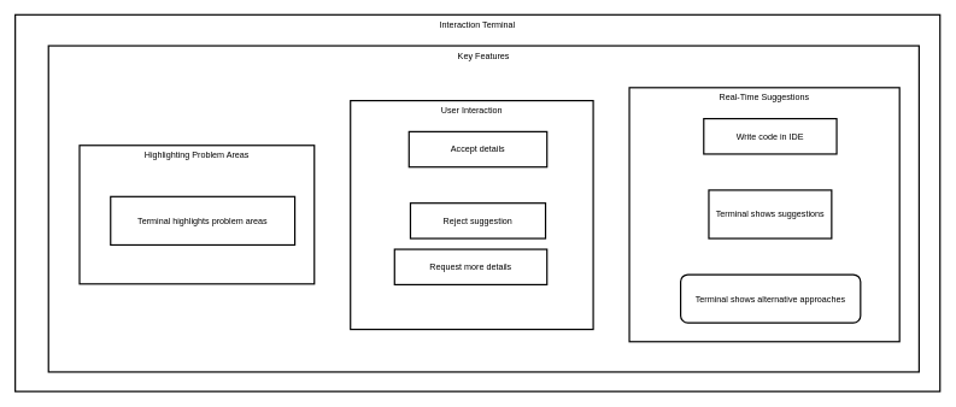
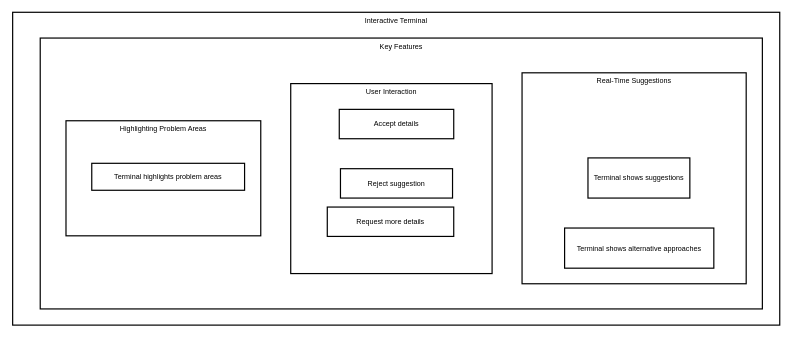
  <mxCell id="0" />
  <mxCell id="1" parent="0" />
- <mxCell id="2" value="Interaction Terminal" style="whiteSpace=wrap;strokeWidth=2;verticalAlign=top;" vertex="1" parent="1"><mxGeometry x="20" y="20" width="1280" height="522" as="geometry" /></mxCell>
+ <mxCell id="2" value="Interactive Terminal" style="whiteSpace=wrap;strokeWidth=2;verticalAlign=top;" vertex="1" parent="1"><mxGeometry x="20" y="20" width="1280" height="522" as="geometry" /></mxCell>
  <mxCell id="3" value="Key Features" style="whiteSpace=wrap;strokeWidth=2;verticalAlign=top;" vertex="1" parent="2"><mxGeometry x="46" y="43" width="1205" height="452" as="geometry" /></mxCell>
  <mxCell id="4" value="Highlighting Problem Areas" style="whiteSpace=wrap;strokeWidth=2;verticalAlign=top;" vertex="1" parent="3"><mxGeometry x="43" y="138" width="325" height="192" as="geometry" /></mxCell>
- <mxCell id="5" value="Terminal highlights problem areas" style="whiteSpace=wrap;strokeWidth=2;" vertex="1" parent="4"><mxGeometry x="43" y="71" width="255" height="67" as="geometry" /></mxCell>
+ <mxCell id="5" value="Terminal highlights problem areas" style="whiteSpace=wrap;strokeWidth=2;" vertex="1" parent="4"><mxGeometry x="43" y="71" width="255" height="45" as="geometry" /></mxCell>
  <mxCell id="6" value="User Interaction" style="whiteSpace=wrap;strokeWidth=2;verticalAlign=top;" vertex="1" parent="3"><mxGeometry x="418" y="76" width="336" height="317" as="geometry" /></mxCell>
  <mxCell id="7" value="Accept details" style="whiteSpace=wrap;strokeWidth=2;" vertex="1" parent="6"><mxGeometry x="81" y="43" width="191" height="49" as="geometry" /></mxCell>
  <mxCell id="8" value="Reject suggestion" style="whiteSpace=wrap;strokeWidth=2;" vertex="1" parent="6"><mxGeometry x="83" y="142" width="187" height="49" as="geometry" /></mxCell>
  <mxCell id="9" value="Request more details" style="whiteSpace=wrap;strokeWidth=2;" vertex="1" parent="6"><mxGeometry x="61" y="206" width="211" height="49" as="geometry" /></mxCell>
  <mxCell id="10" value="Real-Time Suggestions" style="whiteSpace=wrap;strokeWidth=2;verticalAlign=top;" vertex="1" parent="3"><mxGeometry x="804" y="58" width="374" height="352" as="geometry" /></mxCell>
- <mxCell id="11" value="Write code in IDE" style="whiteSpace=wrap;strokeWidth=2;" vertex="1" parent="10"><mxGeometry x="103" y="43" width="184" height="49" as="geometry" /></mxCell>
  <mxCell id="12" value="Terminal shows suggestions" style="whiteSpace=wrap;strokeWidth=2;" vertex="1" parent="10"><mxGeometry x="110" y="142" width="170" height="67" as="geometry" /></mxCell>
- <mxCell id="13" value="Terminal shows alternative approaches" style="whiteSpace=wrap;strokeWidth=2;rounded=1;" vertex="1" parent="10"><mxGeometry x="71" y="259" width="249" height="67" as="geometry" /></mxCell>
+ <mxCell id="13" value="Terminal shows alternative approaches" style="whiteSpace=wrap;strokeWidth=2;" vertex="1" parent="10"><mxGeometry x="71" y="259" width="249" height="67" as="geometry" /></mxCell>
